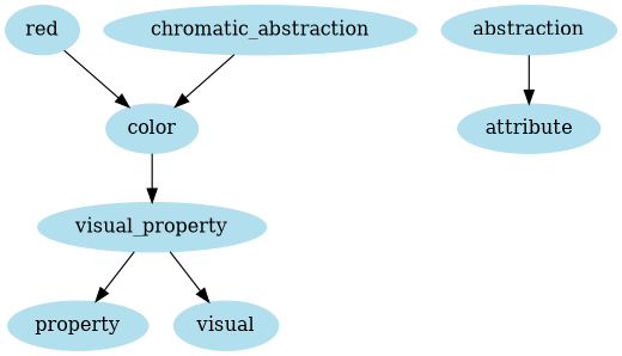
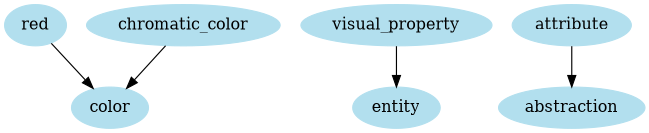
  digraph {
    node [color=lightblue2 style=filled]
    red
    color
-   chromatic_color [label=chromatic_abstraction]
+   chromatic_color
    visual_property
-   property
-   entity [label=visual]
+   entity
    attribute
    abstraction
    red -> color
-   color -> visual_property
    chromatic_color -> color
-   visual_property -> property
    visual_property -> entity
-   abstraction -> attribute
+   attribute -> abstraction
  }
